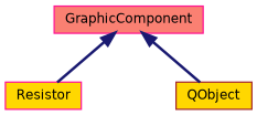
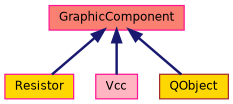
  digraph {
    node [color=deeppink fillcolor=gold fontname=Helvetica fontsize=10 shape=record style=filled]
    edge [color=midnightblue dir=back fontname=Helvetica fontsize=10 labelfontname=Helvetica labelfontsize=10 style=bold]
    n1 [fillcolor=salmon fontcolor=black height=0.2 label=GraphicComponent width=0.4]
    n2 [height=0.2 label=Resistor width=0.4]
+   n3 [fillcolor=lightpink height=0.2 label=Vcc width=0.4]
    n4 [color=brown height=0.2 label=QObject width=0.4]
    n1 -> n2
+   n1 -> n3
    n1 -> n4
  }
